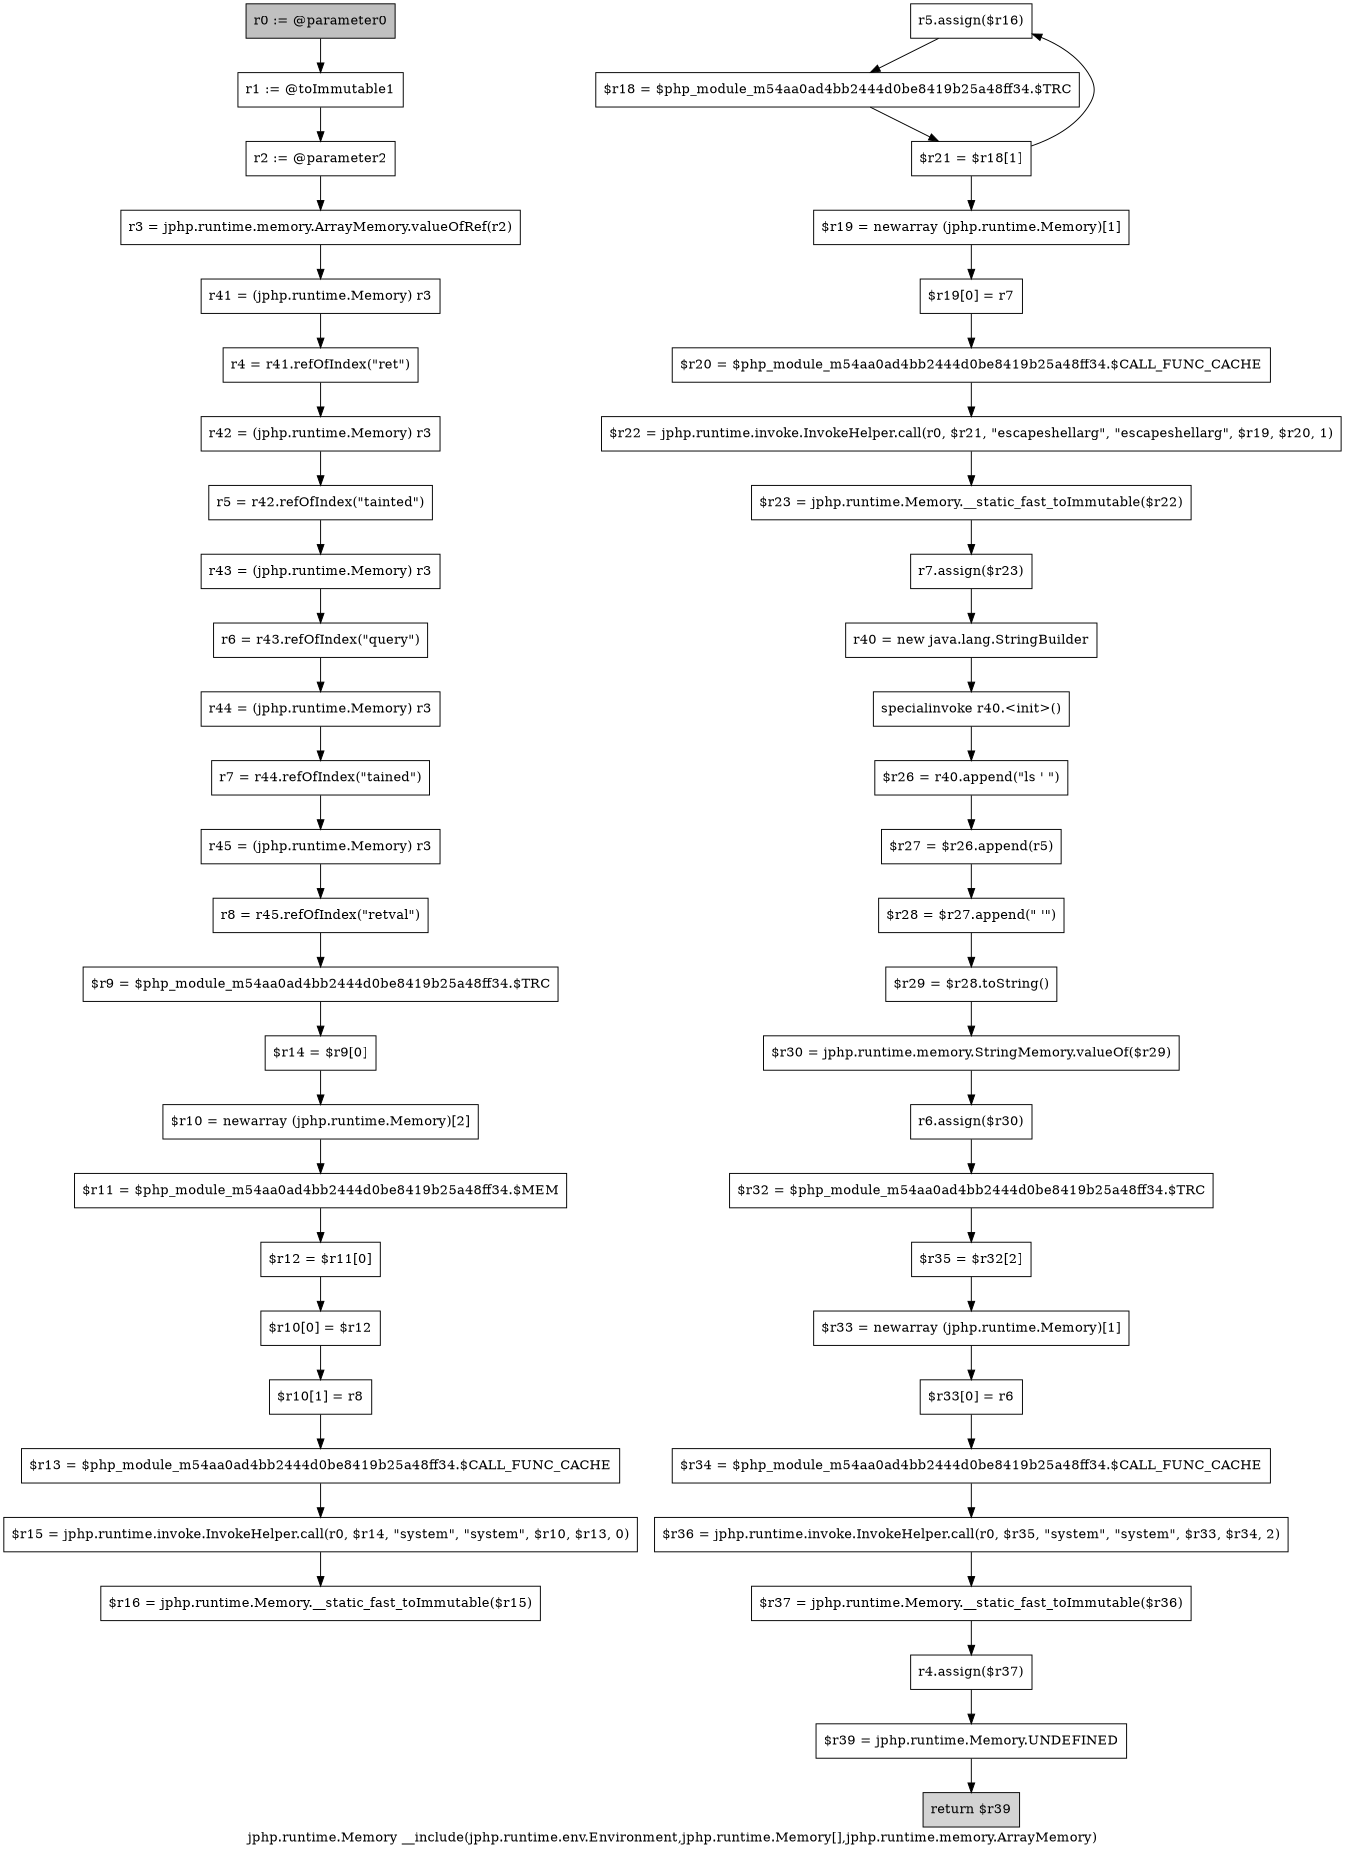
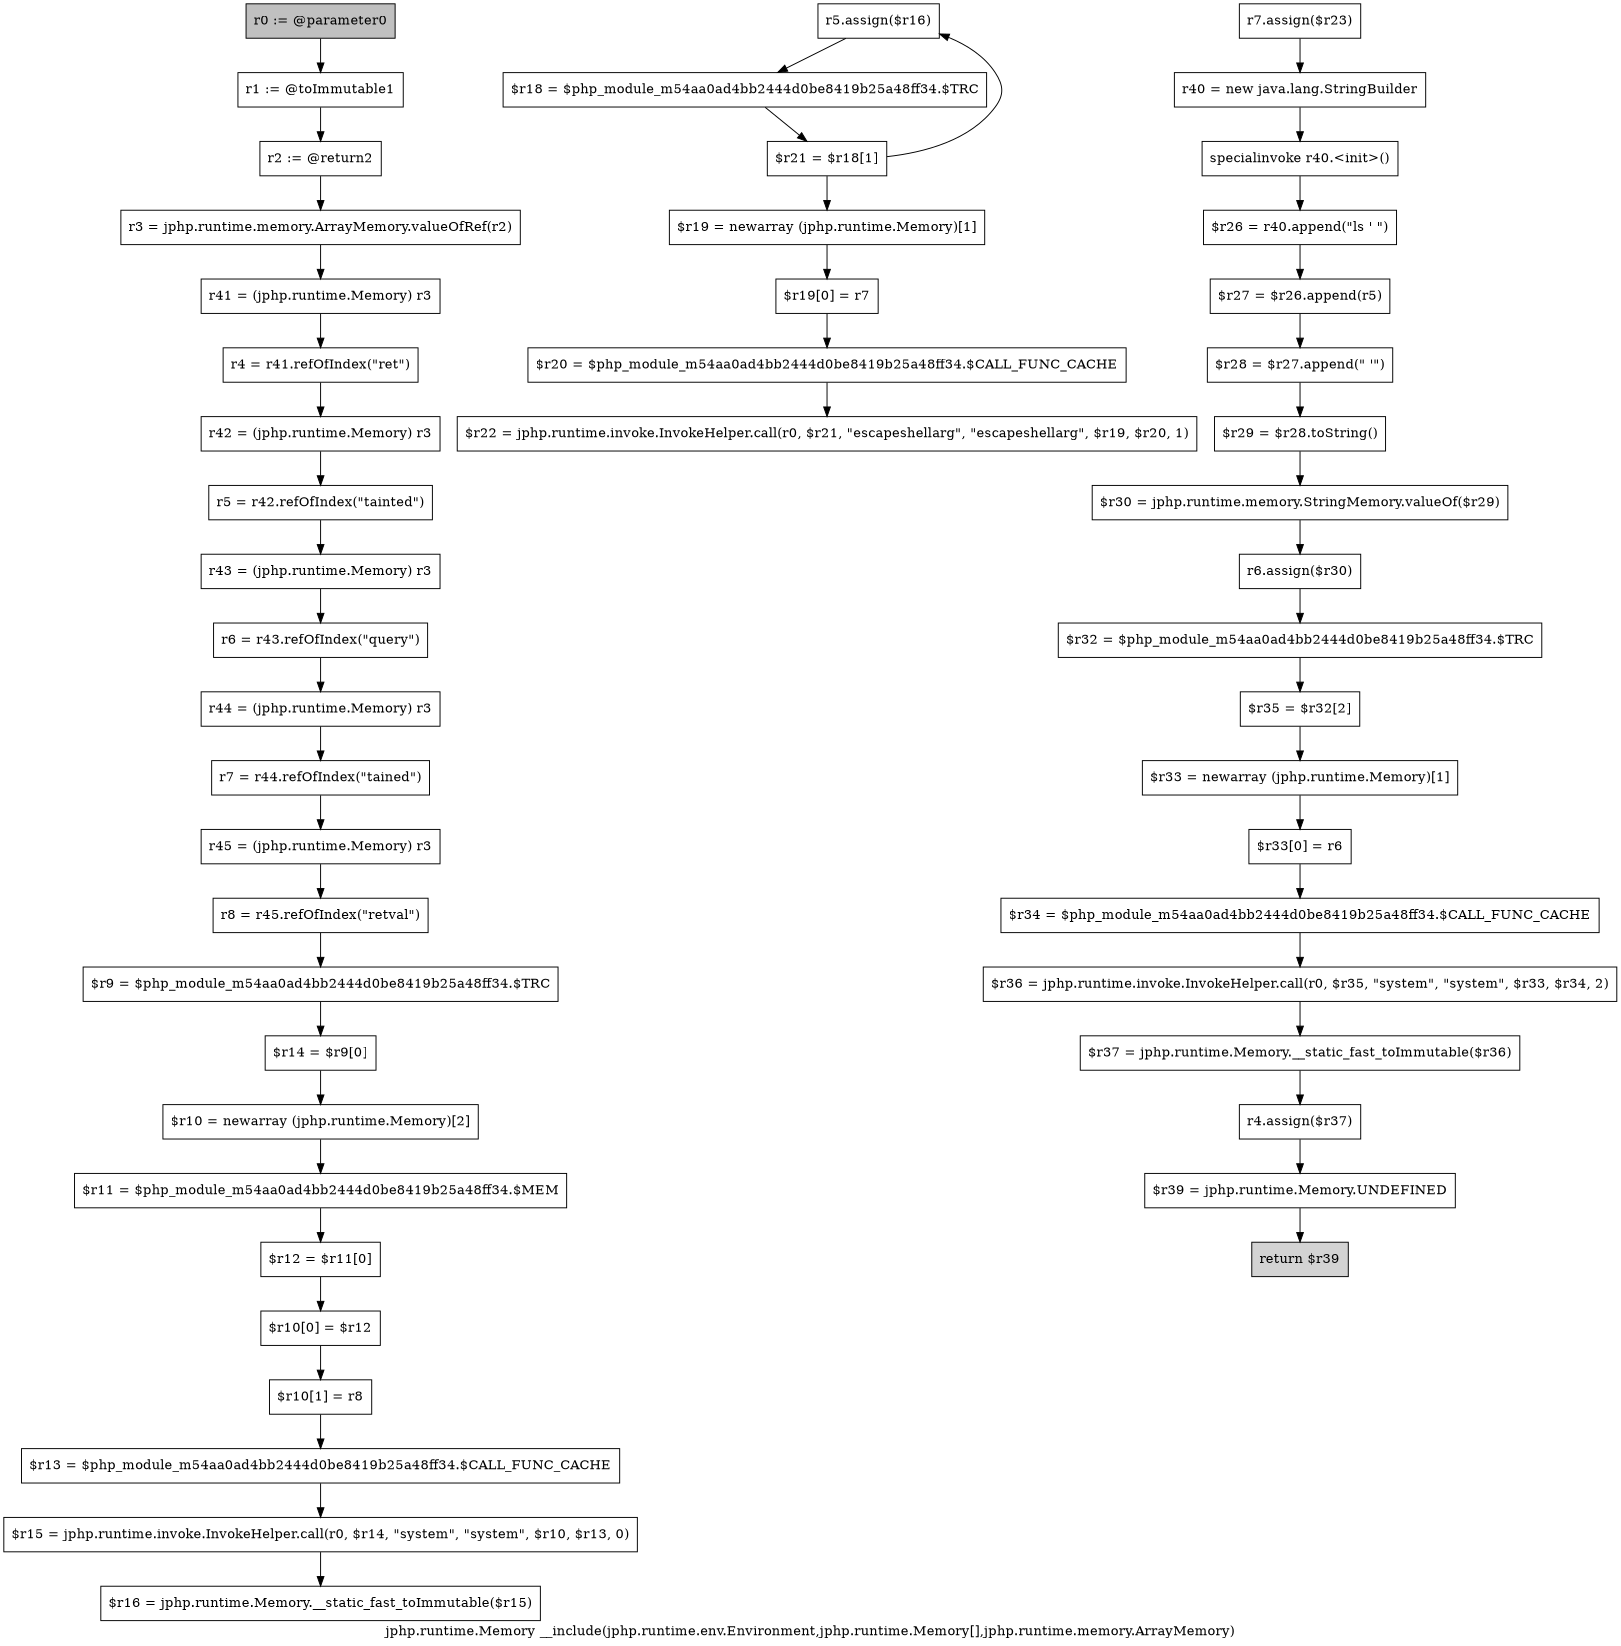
  digraph {
    label="jphp.runtime.Memory __include(jphp.runtime.env.Environment,jphp.runtime.Memory[],jphp.runtime.memory.ArrayMemory)"
    node [shape=box]
    n1 [fillcolor=gray label="r0 := @parameter0" style=filled]
    n2 [label="r1 := @toImmutable1"]
-   n3 [label="r2 := @parameter2"]
+   n3 [label="r2 := @return2"]
    n4 [label="r3 = jphp.runtime.memory.ArrayMemory.valueOfRef(r2)"]
    n5 [label="r41 = (jphp.runtime.Memory) r3"]
    n6 [label="r4 = r41.refOfIndex(\"ret\")"]
    n7 [label="r42 = (jphp.runtime.Memory) r3"]
    n8 [label="r5 = r42.refOfIndex(\"tainted\")"]
    n9 [label="r43 = (jphp.runtime.Memory) r3"]
    n10 [label="r6 = r43.refOfIndex(\"query\")"]
    n11 [label="r44 = (jphp.runtime.Memory) r3"]
    n12 [label="r7 = r44.refOfIndex(\"tained\")"]
    n13 [label="r45 = (jphp.runtime.Memory) r3"]
    n14 [label="r8 = r45.refOfIndex(\"retval\")"]
    n15 [label="$r9 = $php_module_m54aa0ad4bb2444d0be8419b25a48ff34.$TRC"]
    n16 [label="$r14 = $r9[0]"]
    n17 [label="$r10 = newarray (jphp.runtime.Memory)[2]"]
    n18 [label="$r11 = $php_module_m54aa0ad4bb2444d0be8419b25a48ff34.$MEM"]
    n19 [label="$r12 = $r11[0]"]
    n20 [label="$r10[0] = $r12"]
    n21 [label="$r10[1] = r8"]
    n22 [label="$r13 = $php_module_m54aa0ad4bb2444d0be8419b25a48ff34.$CALL_FUNC_CACHE"]
    n23 [label="$r15 = jphp.runtime.invoke.InvokeHelper.call(r0, $r14, \"system\", \"system\", $r10, $r13, 0)"]
    n24 [label="$r16 = jphp.runtime.Memory.__static_fast_toImmutable($r15)"]
    n25 [label="r5.assign($r16)"]
    n26 [label="$r18 = $php_module_m54aa0ad4bb2444d0be8419b25a48ff34.$TRC"]
    n27 [label="$r21 = $r18[1]"]
    n28 [label="$r19 = newarray (jphp.runtime.Memory)[1]"]
    n29 [label="$r19[0] = r7"]
    n30 [label="$r20 = $php_module_m54aa0ad4bb2444d0be8419b25a48ff34.$CALL_FUNC_CACHE"]
    n31 [label="$r22 = jphp.runtime.invoke.InvokeHelper.call(r0, $r21, \"escapeshellarg\", \"escapeshellarg\", $r19, $r20, 1)"]
-   n32 [label="$r23 = jphp.runtime.Memory.__static_fast_toImmutable($r22)"]
    n33 [label="r7.assign($r23)"]
    n34 [label="r40 = new java.lang.StringBuilder"]
    n35 [label="specialinvoke r40.<init>()"]
    n36 [label="$r26 = r40.append(\"ls \' \")"]
    n37 [label="$r27 = $r26.append(r5)"]
    n38 [label="$r28 = $r27.append(\" \'\")"]
    n39 [label="$r29 = $r28.toString()"]
    n40 [label="$r30 = jphp.runtime.memory.StringMemory.valueOf($r29)"]
    n41 [label="r6.assign($r30)"]
    n42 [label="$r32 = $php_module_m54aa0ad4bb2444d0be8419b25a48ff34.$TRC"]
    n43 [label="$r35 = $r32[2]"]
    n44 [label="$r33 = newarray (jphp.runtime.Memory)[1]"]
    n45 [label="$r33[0] = r6"]
    n46 [label="$r34 = $php_module_m54aa0ad4bb2444d0be8419b25a48ff34.$CALL_FUNC_CACHE"]
    n47 [label="$r36 = jphp.runtime.invoke.InvokeHelper.call(r0, $r35, \"system\", \"system\", $r33, $r34, 2)"]
    n48 [label="$r37 = jphp.runtime.Memory.__static_fast_toImmutable($r36)"]
    n49 [label="r4.assign($r37)"]
    n50 [label="$r39 = jphp.runtime.Memory.UNDEFINED"]
    n51 [fillcolor=lightgray label="return $r39" style=filled]
    n1 -> n2
    n2 -> n3
    n3 -> n4
    n4 -> n5
    n5 -> n6
    n6 -> n7
    n7 -> n8
    n8 -> n9
    n9 -> n10
    n10 -> n11
    n11 -> n12
    n12 -> n13
    n13 -> n14
    n14 -> n15
    n15 -> n16
    n16 -> n17
    n17 -> n18
    n18 -> n19
    n19 -> n20
    n20 -> n21
    n21 -> n22
    n22 -> n23
    n23 -> n24
    n25 -> n26
    n26 -> n27
    n27 -> n25
    n27 -> n28
    n28 -> n29
    n29 -> n30
    n30 -> n31
-   n31 -> n32
-   n32 -> n33
    n33 -> n34
    n34 -> n35
    n35 -> n36
    n36 -> n37
    n37 -> n38
    n38 -> n39
    n39 -> n40
    n40 -> n41
    n41 -> n42
    n42 -> n43
    n43 -> n44
    n44 -> n45
    n45 -> n46
    n46 -> n47
    n47 -> n48
    n48 -> n49
    n49 -> n50
    n50 -> n51
  }
